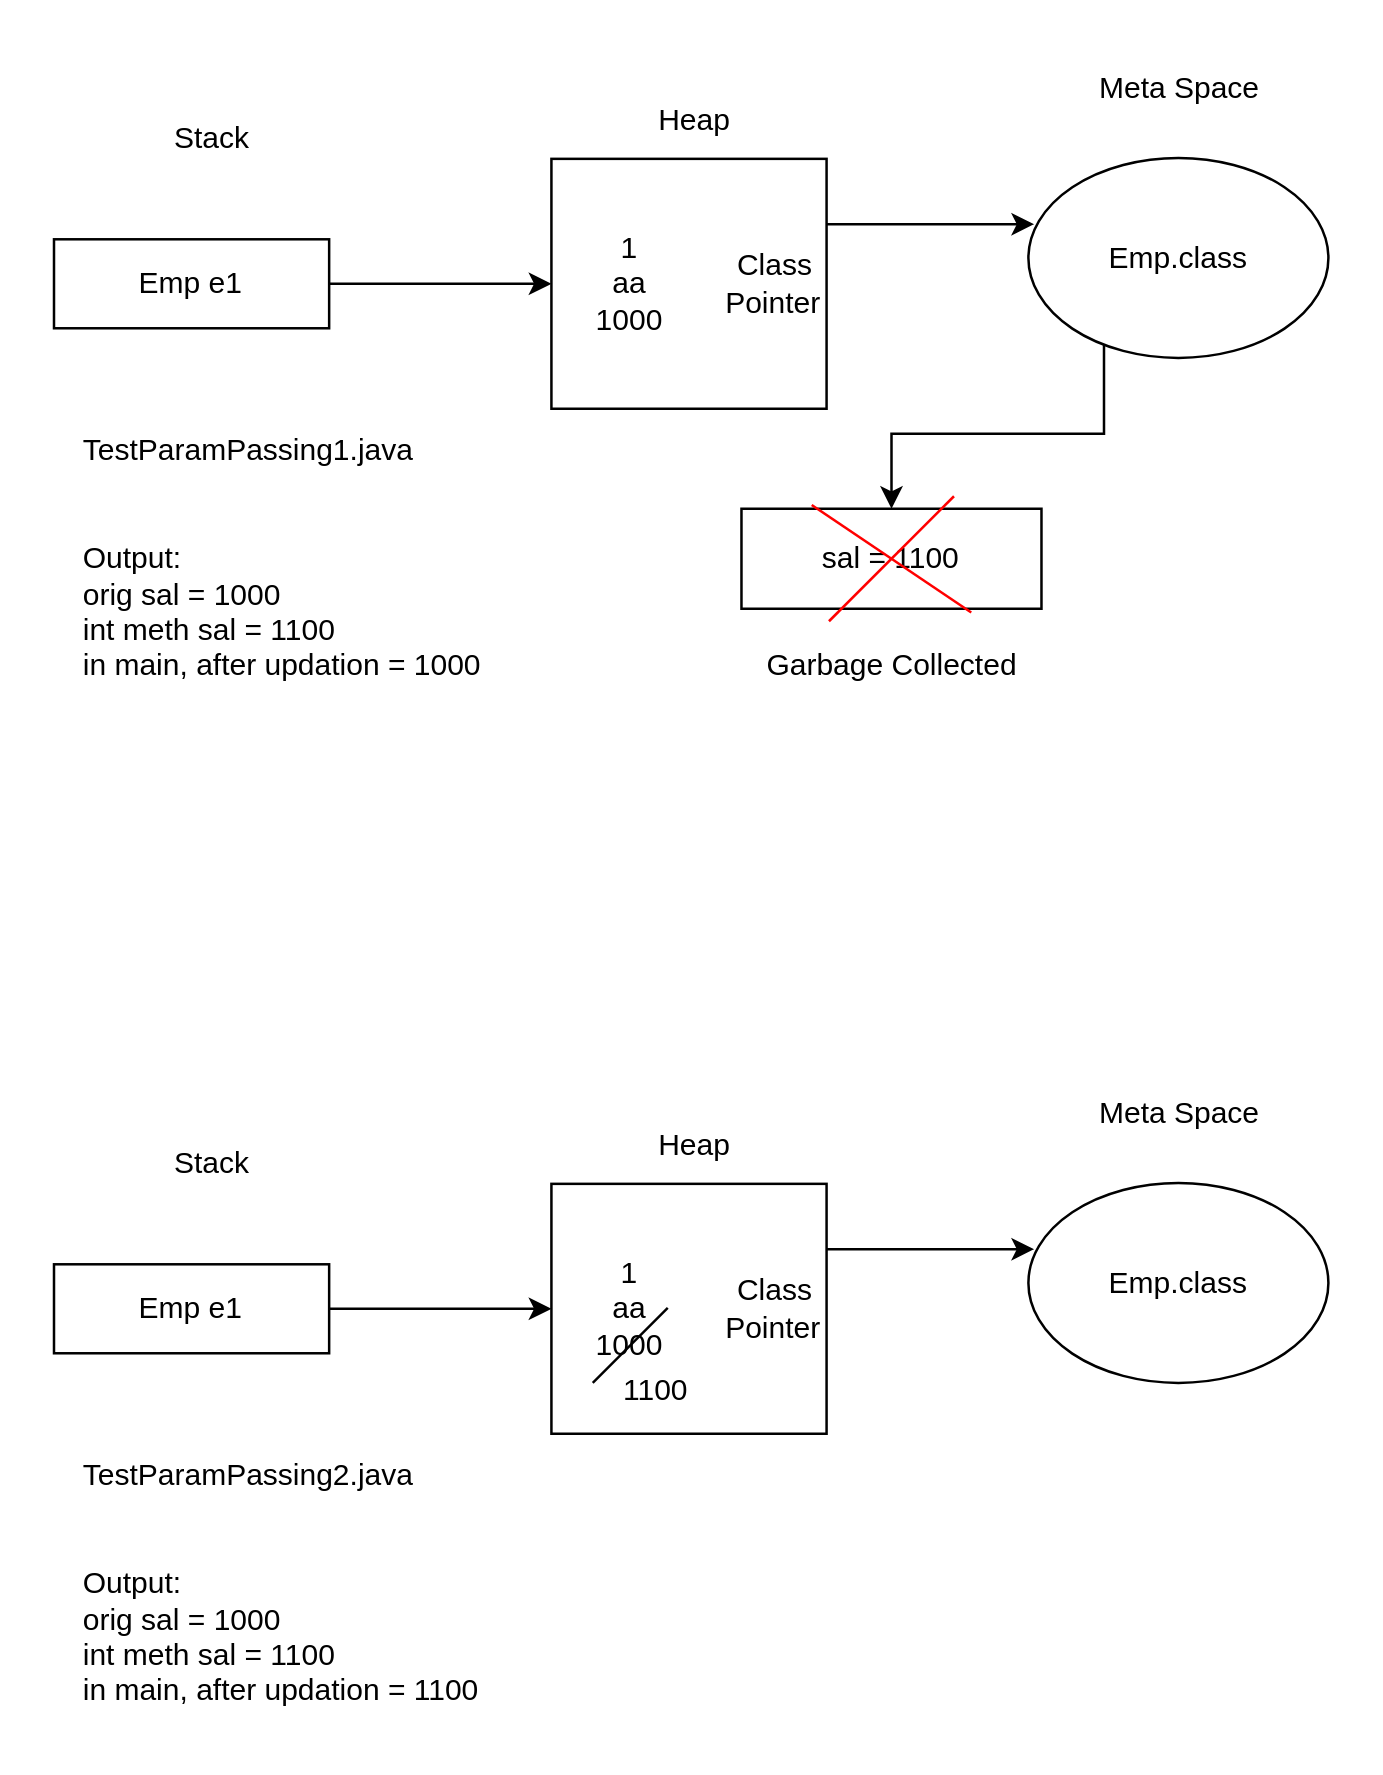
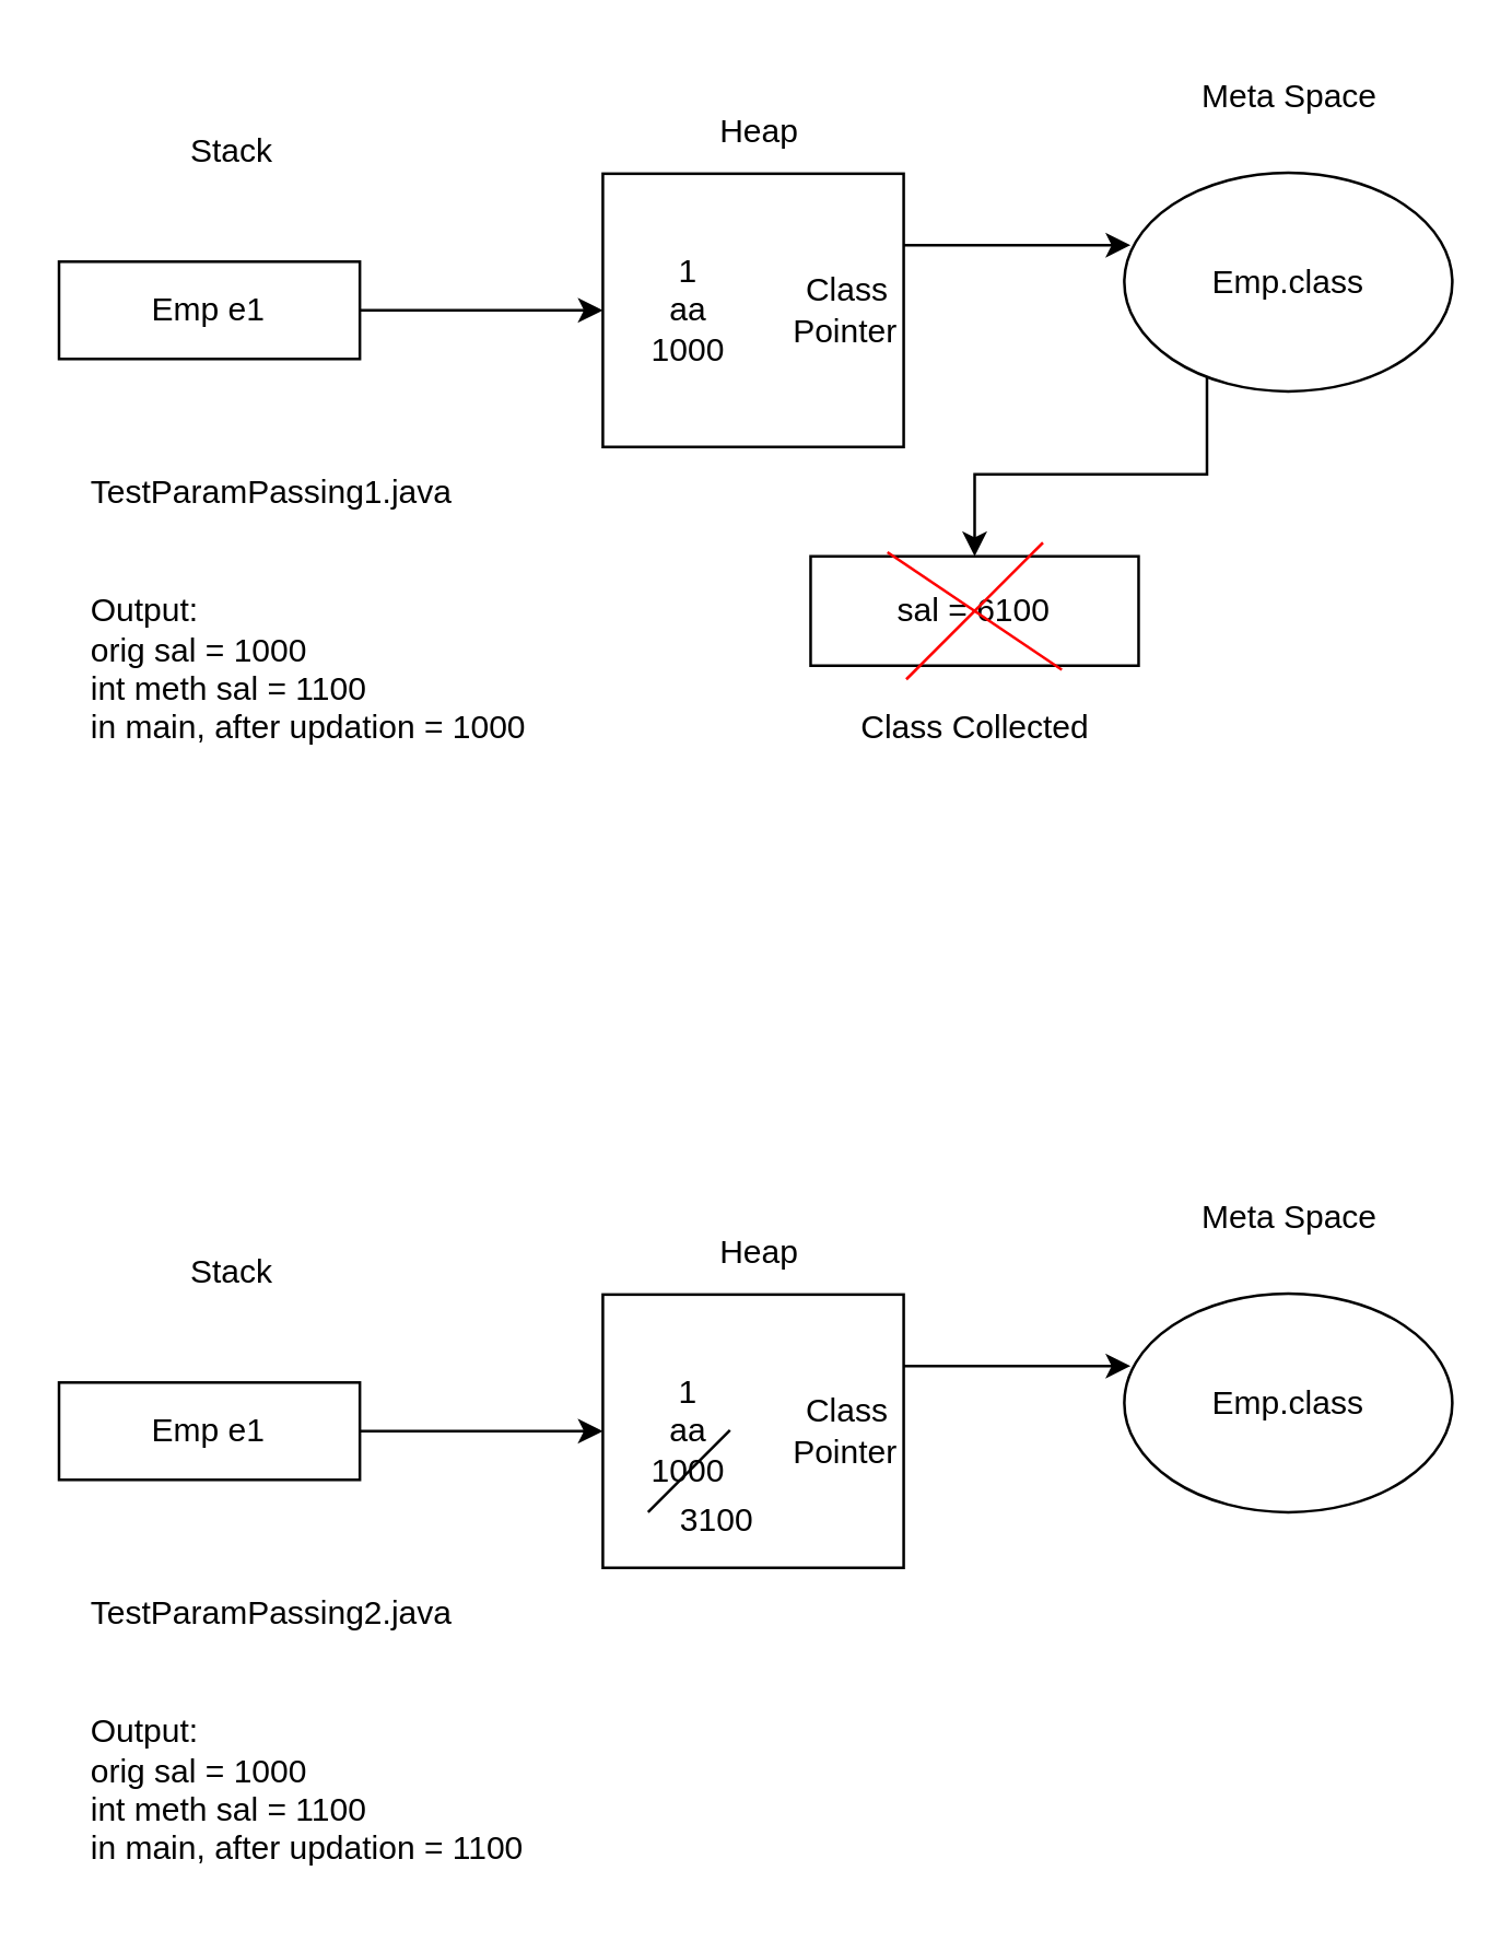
  <mxCell id="0" />
  <mxCell id="1" parent="0" />
  <mxCell id="2" value="" style="group" vertex="1" connectable="0" parent="1"><mxGeometry x="20.995" y="20" width="509.765" height="273" as="geometry" /></mxCell>
  <mxCell id="3" value="" style="edgeStyle=orthogonalEdgeStyle;rounded=0;orthogonalLoop=1;jettySize=auto;html=1;" edge="1" parent="2" source="4" target="5"><mxGeometry relative="1" as="geometry" /></mxCell>
  <mxCell id="4" value="Emp e1" style="rounded=0;whiteSpace=wrap;html=1;" vertex="1" parent="2"><mxGeometry y="75.222" width="110.062" height="35.587" as="geometry" /></mxCell>
  <mxCell id="5" value="Class&amp;nbsp;&lt;div&gt;Pointer&lt;/div&gt;" style="rounded=0;whiteSpace=wrap;html=1;align=right;" vertex="1" parent="2"><mxGeometry x="198.975" y="43.04" width="110.06" height="99.96" as="geometry" /></mxCell>
  <mxCell id="6" value="Stack" style="text;html=1;align=center;verticalAlign=middle;resizable=0;points=[];autosize=1;strokeColor=none;fillColor=none;" vertex="1" parent="2"><mxGeometry x="38.472" y="20.448" width="50" height="30" as="geometry" /></mxCell>
  <mxCell id="7" value="Heap" style="text;html=1;align=center;verticalAlign=middle;resizable=0;points=[];autosize=1;strokeColor=none;fillColor=none;" vertex="1" parent="2"><mxGeometry x="231.081" y="12.669" width="50" height="30" as="geometry" /></mxCell>
  <mxCell id="8" value="Meta Space" style="text;html=1;align=center;verticalAlign=middle;resizable=0;points=[];autosize=1;strokeColor=none;fillColor=none;" vertex="1" parent="2"><mxGeometry x="404.761" width="90" height="30" as="geometry" /></mxCell>
  <mxCell id="9" value="" style="edgeStyle=orthogonalEdgeStyle;rounded=0;orthogonalLoop=1;jettySize=auto;html=1;" edge="1" parent="2"><mxGeometry relative="1" as="geometry"><mxPoint x="309.045" y="69.2" as="sourcePoint" /><mxPoint x="392.045" y="69.2" as="targetPoint" /></mxGeometry></mxCell>
  <mxCell id="10" value="" style="edgeStyle=orthogonalEdgeStyle;rounded=0;orthogonalLoop=1;jettySize=auto;html=1;" edge="1" parent="2" source="11" target="13"><mxGeometry relative="1" as="geometry"><Array as="points"><mxPoint x="419.995" y="153" /><mxPoint x="334.995" y="153" /></Array></mxGeometry></mxCell>
  <mxCell id="11" value="Emp.class" style="ellipse;whiteSpace=wrap;html=1;" vertex="1" parent="2"><mxGeometry x="389.765" y="42.67" width="120" height="80" as="geometry" /></mxCell>
  <mxCell id="12" value="1&lt;div&gt;aa&lt;/div&gt;&lt;div&gt;1000&lt;/div&gt;" style="text;html=1;align=center;verticalAlign=middle;whiteSpace=wrap;rounded=0;" vertex="1" parent="2"><mxGeometry x="189.995" y="68.02" width="81.02" height="50" as="geometry" /></mxCell>
- <mxCell id="13" value="sal = 1100" style="whiteSpace=wrap;html=1;" vertex="1" parent="2"><mxGeometry x="274.995" y="183" width="120" height="40" as="geometry" /></mxCell>
+ <mxCell id="13" value="sal = 6100" style="whiteSpace=wrap;html=1;" vertex="1" parent="2"><mxGeometry x="274.995" y="183" width="120" height="40" as="geometry" /></mxCell>
  <mxCell id="14" value="" style="endArrow=none;html=1;rounded=0;strokeColor=#FF0000;" edge="1" parent="2"><mxGeometry width="50" height="50" relative="1" as="geometry"><mxPoint x="309.995" y="228" as="sourcePoint" /><mxPoint x="359.995" y="178" as="targetPoint" /></mxGeometry></mxCell>
  <mxCell id="15" value="" style="endArrow=none;html=1;rounded=0;entryX=0.008;entryY=1.175;entryDx=0;entryDy=0;entryPerimeter=0;strokeColor=#FF0000;" edge="1" parent="2"><mxGeometry width="50" height="50" relative="1" as="geometry"><mxPoint x="366.905" y="224.5" as="sourcePoint" /><mxPoint x="303.095" y="181.5" as="targetPoint" /></mxGeometry></mxCell>
- <mxCell id="16" value="Garbage Collected&lt;div&gt;&lt;br&gt;&lt;/div&gt;" style="text;html=1;align=center;verticalAlign=middle;resizable=0;points=[];autosize=1;strokeColor=none;fillColor=none;" vertex="1" parent="2"><mxGeometry x="274.995" y="233" width="120" height="40" as="geometry" /></mxCell>
+ <mxCell id="16" value="Class Collected&lt;div&gt;&lt;br&gt;&lt;/div&gt;" style="text;html=1;align=center;verticalAlign=middle;resizable=0;points=[];autosize=1;strokeColor=none;fillColor=none;" vertex="1" parent="2"><mxGeometry x="274.995" y="233" width="120" height="40" as="geometry" /></mxCell>
  <mxCell id="17" value="TestParamPassing1.java&lt;div&gt;&lt;br&gt;&lt;/div&gt;&lt;div&gt;&lt;br&gt;&lt;/div&gt;&lt;div&gt;Output:&lt;/div&gt;&lt;div&gt;orig sal = 1000&lt;/div&gt;&lt;div&gt;int meth sal = 1100&lt;/div&gt;&lt;div&gt;in main, after updation = 1000&lt;/div&gt;" style="text;html=1;align=left;verticalAlign=middle;resizable=0;points=[];autosize=1;strokeColor=none;fillColor=none;" vertex="1" parent="2"><mxGeometry x="9.995" y="148" width="180" height="110" as="geometry" /></mxCell>
  <mxCell id="18" value="" style="edgeStyle=orthogonalEdgeStyle;rounded=0;orthogonalLoop=1;jettySize=auto;html=1;" edge="1" parent="1" source="19" target="20"><mxGeometry relative="1" as="geometry" /></mxCell>
  <mxCell id="19" value="Emp e1" style="rounded=0;whiteSpace=wrap;html=1;" vertex="1" parent="1"><mxGeometry x="20.995" y="505.222" width="110.062" height="35.587" as="geometry" /></mxCell>
  <mxCell id="20" value="Class&amp;nbsp;&lt;div&gt;Pointer&lt;/div&gt;" style="rounded=0;whiteSpace=wrap;html=1;align=right;" vertex="1" parent="1"><mxGeometry x="219.97" y="473.04" width="110.06" height="99.96" as="geometry" /></mxCell>
  <mxCell id="21" value="Stack" style="text;html=1;align=center;verticalAlign=middle;resizable=0;points=[];autosize=1;strokeColor=none;fillColor=none;" vertex="1" parent="1"><mxGeometry x="59.467" y="450.448" width="50" height="30" as="geometry" /></mxCell>
  <mxCell id="22" value="Heap" style="text;html=1;align=center;verticalAlign=middle;resizable=0;points=[];autosize=1;strokeColor=none;fillColor=none;" vertex="1" parent="1"><mxGeometry x="252.076" y="442.669" width="50" height="30" as="geometry" /></mxCell>
  <mxCell id="23" value="Meta Space" style="text;html=1;align=center;verticalAlign=middle;resizable=0;points=[];autosize=1;strokeColor=none;fillColor=none;" vertex="1" parent="1"><mxGeometry x="425.756" y="430" width="90" height="30" as="geometry" /></mxCell>
  <mxCell id="24" value="" style="edgeStyle=orthogonalEdgeStyle;rounded=0;orthogonalLoop=1;jettySize=auto;html=1;" edge="1" parent="1"><mxGeometry relative="1" as="geometry"><mxPoint x="330.04" y="499.2" as="sourcePoint" /><mxPoint x="413.04" y="499.2" as="targetPoint" /></mxGeometry></mxCell>
  <mxCell id="25" value="Emp.class" style="ellipse;whiteSpace=wrap;html=1;" vertex="1" parent="1"><mxGeometry x="410.76" y="472.67" width="120" height="80" as="geometry" /></mxCell>
  <mxCell id="26" value="1&lt;div&gt;aa&lt;/div&gt;&lt;div&gt;1000&lt;/div&gt;" style="text;html=1;align=center;verticalAlign=middle;whiteSpace=wrap;rounded=0;" vertex="1" parent="1"><mxGeometry x="210.99" y="498.02" width="81.02" height="50" as="geometry" /></mxCell>
  <mxCell id="27" value="TestParamPassing2.java&lt;div&gt;&lt;br&gt;&lt;/div&gt;&lt;div&gt;&lt;br&gt;&lt;/div&gt;&lt;div&gt;Output:&lt;/div&gt;&lt;div&gt;orig sal = 1000&lt;/div&gt;&lt;div&gt;int meth sal = 1100&lt;/div&gt;&lt;div&gt;in main, after updation = 1100&lt;/div&gt;" style="text;html=1;align=left;verticalAlign=middle;resizable=0;points=[];autosize=1;strokeColor=none;fillColor=none;" vertex="1" parent="1"><mxGeometry x="30.99" y="578" width="180" height="110" as="geometry" /></mxCell>
  <mxCell id="28" value="" style="endArrow=none;html=1;rounded=0;" edge="1" parent="1"><mxGeometry width="50" height="50" relative="1" as="geometry"><mxPoint x="236.5" y="552.67" as="sourcePoint" /><mxPoint x="266.5" y="522.67" as="targetPoint" /></mxGeometry></mxCell>
- <mxCell id="29" value="1100" style="text;html=1;align=center;verticalAlign=middle;whiteSpace=wrap;rounded=0;" vertex="1" parent="1"><mxGeometry x="232.01" y="540.81" width="60" height="30" as="geometry" /></mxCell>
+ <mxCell id="29" value="3100" style="text;html=1;align=center;verticalAlign=middle;whiteSpace=wrap;rounded=0;" vertex="1" parent="1"><mxGeometry x="232.01" y="540.81" width="60" height="30" as="geometry" /></mxCell>
